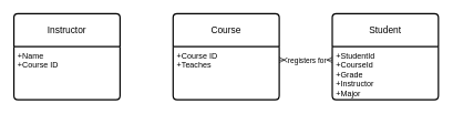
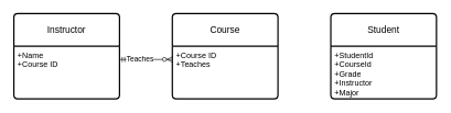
  <mxCell id="0" />
  <mxCell id="1" parent="0" />
  <mxCell id="2" value="Course" style="swimlane;childLayout=stackLayout;horizontal=1;startSize=50;horizontalStack=0;rounded=1;fontSize=14;fontStyle=0;strokeWidth=2;resizeParent=0;resizeLast=1;shadow=0;dashed=0;align=center;arcSize=4;whiteSpace=wrap;html=1;" vertex="1" parent="1"><mxGeometry x="260" y="20" width="160" height="130" as="geometry" /></mxCell>
  <mxCell id="3" value="+Course ID&lt;br&gt;+Teaches" style="align=left;strokeColor=none;fillColor=none;spacingLeft=4;fontSize=12;verticalAlign=top;resizable=0;rotatable=0;part=1;html=1;" vertex="1" parent="2"><mxGeometry y="50" width="160" height="80" as="geometry" /></mxCell>
  <mxCell id="4" value="Instructor" style="swimlane;childLayout=stackLayout;horizontal=1;startSize=50;horizontalStack=0;rounded=1;fontSize=14;fontStyle=0;strokeWidth=2;resizeParent=0;resizeLast=1;shadow=0;dashed=0;align=center;arcSize=4;whiteSpace=wrap;html=1;" vertex="1" parent="1"><mxGeometry x="20" y="20" width="160" height="130" as="geometry" /></mxCell>
  <mxCell id="5" value="+Name&lt;br&gt;+Course ID&lt;br&gt;" style="align=left;strokeColor=none;fillColor=none;spacingLeft=4;fontSize=12;verticalAlign=top;resizable=0;rotatable=0;part=1;html=1;" vertex="1" parent="4"><mxGeometry y="50" width="160" height="80" as="geometry" /></mxCell>
  <mxCell id="6" value="Student" style="swimlane;childLayout=stackLayout;horizontal=1;startSize=50;horizontalStack=0;rounded=1;fontSize=14;fontStyle=0;strokeWidth=2;resizeParent=0;resizeLast=1;shadow=0;dashed=0;align=center;arcSize=4;whiteSpace=wrap;html=1;" vertex="1" parent="1"><mxGeometry x="500" y="20" width="160" height="130" as="geometry" /></mxCell>
  <mxCell id="7" value="+StudentId&lt;br&gt;+CourseId&lt;br&gt;+Grade&lt;br&gt;+Instructor&lt;br&gt;+Major" style="align=left;strokeColor=none;fillColor=none;spacingLeft=4;fontSize=12;verticalAlign=top;resizable=0;rotatable=0;part=1;html=1;" vertex="1" parent="6"><mxGeometry y="50" width="160" height="80" as="geometry" /></mxCell>
- <mxCell id="8" value="" style="edgeStyle=entityRelationEdgeStyle;fontSize=12;html=1;endArrow=ERzeroToMany;endFill=1;startArrow=ERzeroToMany;rounded=0;entryX=0;entryY=0.25;entryDx=0;entryDy=0;exitX=1;exitY=0.25;exitDx=0;exitDy=0;" edge="1" parent="1" source="3" target="7"><mxGeometry width="100" height="100" relative="1" as="geometry"><mxPoint x="310" y="250" as="sourcePoint" /><mxPoint x="410" y="150" as="targetPoint" /></mxGeometry></mxCell>
- <mxCell id="9" value="registers for" style="edgeLabel;html=1;align=center;verticalAlign=middle;resizable=0;points=[];" vertex="1" connectable="0" parent="8"><mxGeometry x="0.025" y="-1" relative="1" as="geometry"><mxPoint as="offset" /></mxGeometry></mxCell>
+ <mxCell id="10" value="" style="edgeStyle=entityRelationEdgeStyle;fontSize=12;html=1;endArrow=ERzeroToMany;startArrow=ERmandOne;rounded=0;entryX=0;entryY=0.25;entryDx=0;entryDy=0;exitX=1;exitY=0.25;exitDx=0;exitDy=0;" edge="1" parent="1" source="5" target="3"><mxGeometry width="100" height="100" relative="1" as="geometry"><mxPoint x="310" y="250" as="sourcePoint" /><mxPoint x="410" y="150" as="targetPoint" /></mxGeometry></mxCell>
+ <mxCell id="11" value="Teaches" style="edgeLabel;html=1;align=center;verticalAlign=middle;resizable=0;points=[];" vertex="1" connectable="0" parent="10"><mxGeometry x="-0.25" y="1" relative="1" as="geometry"><mxPoint as="offset" /></mxGeometry></mxCell>
